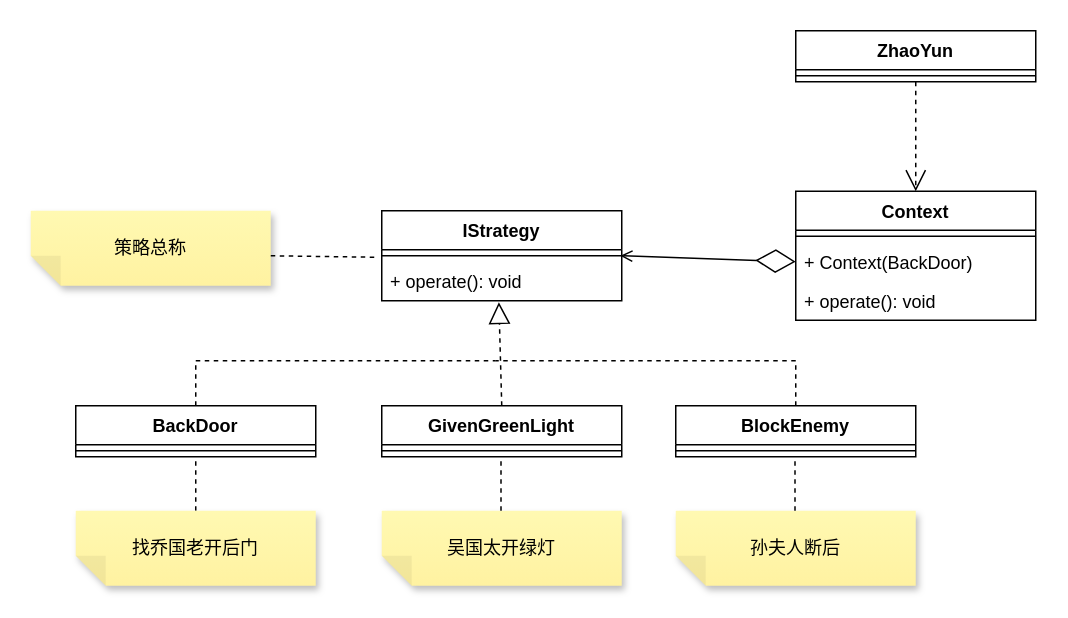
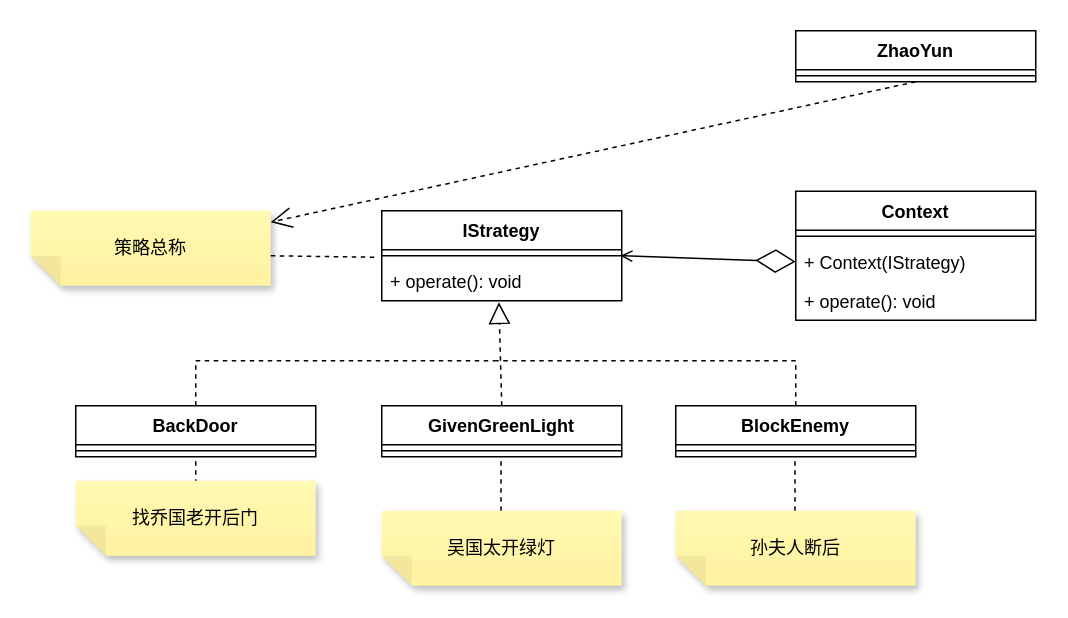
  <mxCell id="0" />
  <mxCell id="1" parent="0" />
  <mxCell id="2" value="IStrategy" style="swimlane;fontStyle=1;align=center;verticalAlign=top;childLayout=stackLayout;horizontal=1;startSize=26;horizontalStack=0;resizeParent=1;resizeParentMax=0;resizeLast=0;collapsible=1;marginBottom=0;whiteSpace=wrap;html=1;" vertex="1" parent="1"><mxGeometry x="254" y="140" width="160" height="60" as="geometry" /></mxCell>
  <mxCell id="3" value="" style="line;strokeWidth=1;fillColor=none;align=left;verticalAlign=middle;spacingTop=-1;spacingLeft=3;spacingRight=3;rotatable=0;labelPosition=right;points=[];portConstraint=eastwest;strokeColor=inherit;" vertex="1" parent="2"><mxGeometry y="26" width="160" height="8" as="geometry" /></mxCell>
  <mxCell id="4" value="+ operate(): void" style="text;strokeColor=none;fillColor=none;align=left;verticalAlign=top;spacingLeft=4;spacingRight=4;overflow=hidden;rotatable=0;points=[[0,0.5],[1,0.5]];portConstraint=eastwest;whiteSpace=wrap;html=1;" vertex="1" parent="2"><mxGeometry y="34" width="160" height="26" as="geometry" /></mxCell>
  <mxCell id="5" value="BackDoor" style="swimlane;fontStyle=1;align=center;verticalAlign=top;childLayout=stackLayout;horizontal=1;startSize=26;horizontalStack=0;resizeParent=1;resizeParentMax=0;resizeLast=0;collapsible=1;marginBottom=0;whiteSpace=wrap;html=1;" vertex="1" parent="1"><mxGeometry x="50" y="270" width="160" height="34" as="geometry" /></mxCell>
  <mxCell id="6" value="" style="endArrow=none;html=1;rounded=0;entryX=0.5;entryY=1;entryDx=0;entryDy=0;dashed=1;" edge="1" parent="5" target="5"><mxGeometry width="50" height="50" relative="1" as="geometry"><mxPoint x="80" y="70" as="sourcePoint" /><mxPoint x="130" y="20" as="targetPoint" /></mxGeometry></mxCell>
  <mxCell id="7" value="" style="line;strokeWidth=1;fillColor=none;align=left;verticalAlign=middle;spacingTop=-1;spacingLeft=3;spacingRight=3;rotatable=0;labelPosition=right;points=[];portConstraint=eastwest;strokeColor=inherit;" vertex="1" parent="5"><mxGeometry y="26" width="160" height="8" as="geometry" /></mxCell>
  <mxCell id="8" value="GivenGreenLight" style="swimlane;fontStyle=1;align=center;verticalAlign=top;childLayout=stackLayout;horizontal=1;startSize=26;horizontalStack=0;resizeParent=1;resizeParentMax=0;resizeLast=0;collapsible=1;marginBottom=0;whiteSpace=wrap;html=1;" vertex="1" parent="1"><mxGeometry x="254" y="270" width="160" height="34" as="geometry" /></mxCell>
  <mxCell id="9" value="" style="line;strokeWidth=1;fillColor=none;align=left;verticalAlign=middle;spacingTop=-1;spacingLeft=3;spacingRight=3;rotatable=0;labelPosition=right;points=[];portConstraint=eastwest;strokeColor=inherit;" vertex="1" parent="8"><mxGeometry y="26" width="160" height="8" as="geometry" /></mxCell>
  <mxCell id="10" value="BlockEnemy" style="swimlane;fontStyle=1;align=center;verticalAlign=top;childLayout=stackLayout;horizontal=1;startSize=26;horizontalStack=0;resizeParent=1;resizeParentMax=0;resizeLast=0;collapsible=1;marginBottom=0;whiteSpace=wrap;html=1;" vertex="1" parent="1"><mxGeometry x="450" y="270" width="160" height="34" as="geometry" /></mxCell>
  <mxCell id="11" value="" style="line;strokeWidth=1;fillColor=none;align=left;verticalAlign=middle;spacingTop=-1;spacingLeft=3;spacingRight=3;rotatable=0;labelPosition=right;points=[];portConstraint=eastwest;strokeColor=inherit;" vertex="1" parent="10"><mxGeometry y="26" width="160" height="8" as="geometry" /></mxCell>
  <mxCell id="12" value="" style="endArrow=block;dashed=1;endFill=0;endSize=12;html=1;rounded=0;exitX=0.5;exitY=0;exitDx=0;exitDy=0;entryX=0.488;entryY=1.038;entryDx=0;entryDy=0;entryPerimeter=0;" edge="1" parent="1" source="8" target="4"><mxGeometry width="160" relative="1" as="geometry"><mxPoint x="170" y="190" as="sourcePoint" /><mxPoint x="340" y="190" as="targetPoint" /></mxGeometry></mxCell>
  <mxCell id="13" value="" style="endArrow=none;html=1;rounded=0;exitX=0.5;exitY=0;exitDx=0;exitDy=0;dashed=1;" edge="1" parent="1" source="5"><mxGeometry width="50" height="50" relative="1" as="geometry"><mxPoint x="230" y="210" as="sourcePoint" /><mxPoint x="330" y="240" as="targetPoint" /><Array as="points"><mxPoint x="130" y="240" /></Array></mxGeometry></mxCell>
  <mxCell id="14" value="" style="endArrow=none;html=1;rounded=0;exitX=0.5;exitY=0;exitDx=0;exitDy=0;dashed=1;" edge="1" parent="1" source="10"><mxGeometry width="50" height="50" relative="1" as="geometry"><mxPoint x="230" y="210" as="sourcePoint" /><mxPoint x="330" y="240" as="targetPoint" /><Array as="points"><mxPoint x="530" y="240" /></Array></mxGeometry></mxCell>
- <mxCell id="15" value="找乔国老开后门" style="shape=note;whiteSpace=wrap;html=1;backgroundOutline=1;fontColor=#000000;darkOpacity=0.05;fillColor=#FFF9B2;strokeColor=none;fillStyle=solid;direction=west;gradientDirection=north;gradientColor=#FFF2A1;shadow=1;size=20;pointerEvents=1;" vertex="1" parent="1"><mxGeometry x="50" y="340" width="160" height="50" as="geometry" /></mxCell>
+ <mxCell id="15" value="找乔国老开后门" style="shape=note;whiteSpace=wrap;html=1;backgroundOutline=1;fontColor=#000000;darkOpacity=0.05;fillColor=#FFF9B2;strokeColor=none;fillStyle=solid;direction=west;gradientDirection=north;gradientColor=#FFF2A1;shadow=1;size=20;pointerEvents=1;" vertex="1" parent="1"><mxGeometry x="50" y="320" width="160" height="50" as="geometry" /></mxCell>
  <mxCell id="16" value="吴国太开绿灯" style="shape=note;whiteSpace=wrap;html=1;backgroundOutline=1;fontColor=#000000;darkOpacity=0.05;fillColor=#FFF9B2;strokeColor=none;fillStyle=solid;direction=west;gradientDirection=north;gradientColor=#FFF2A1;shadow=1;size=20;pointerEvents=1;" vertex="1" parent="1"><mxGeometry x="254" y="340" width="160" height="50" as="geometry" /></mxCell>
  <mxCell id="17" value="孙夫人断后" style="shape=note;whiteSpace=wrap;html=1;backgroundOutline=1;fontColor=#000000;darkOpacity=0.05;fillColor=#FFF9B2;strokeColor=none;fillStyle=solid;direction=west;gradientDirection=north;gradientColor=#FFF2A1;shadow=1;size=20;pointerEvents=1;" vertex="1" parent="1"><mxGeometry x="450" y="340" width="160" height="50" as="geometry" /></mxCell>
  <mxCell id="18" value="策略总称" style="shape=note;whiteSpace=wrap;html=1;backgroundOutline=1;fontColor=#000000;darkOpacity=0.05;fillColor=#FFF9B2;strokeColor=none;fillStyle=solid;direction=west;gradientDirection=north;gradientColor=#FFF2A1;shadow=1;size=20;pointerEvents=1;" vertex="1" parent="1"><mxGeometry x="20" y="140" width="160" height="50" as="geometry" /></mxCell>
  <mxCell id="19" value="" style="endArrow=none;html=1;rounded=0;entryX=-0.019;entryY=-0.115;entryDx=0;entryDy=0;entryPerimeter=0;dashed=1;" edge="1" parent="1" target="4"><mxGeometry width="50" height="50" relative="1" as="geometry"><mxPoint x="180" y="170" as="sourcePoint" /><mxPoint x="230" y="120" as="targetPoint" /></mxGeometry></mxCell>
  <mxCell id="20" value="" style="endArrow=none;html=1;rounded=0;entryX=0.5;entryY=1;entryDx=0;entryDy=0;dashed=1;" edge="1" parent="1"><mxGeometry width="50" height="50" relative="1" as="geometry"><mxPoint x="333.5" y="340" as="sourcePoint" /><mxPoint x="333.5" y="304" as="targetPoint" /></mxGeometry></mxCell>
  <mxCell id="21" value="" style="endArrow=none;html=1;rounded=0;entryX=0.5;entryY=1;entryDx=0;entryDy=0;dashed=1;" edge="1" parent="1"><mxGeometry width="50" height="50" relative="1" as="geometry"><mxPoint x="529.5" y="340" as="sourcePoint" /><mxPoint x="529.5" y="304" as="targetPoint" /></mxGeometry></mxCell>
  <mxCell id="22" value="Context" style="swimlane;fontStyle=1;align=center;verticalAlign=top;childLayout=stackLayout;horizontal=1;startSize=26;horizontalStack=0;resizeParent=1;resizeParentMax=0;resizeLast=0;collapsible=1;marginBottom=0;whiteSpace=wrap;html=1;" vertex="1" parent="1"><mxGeometry x="530" y="127" width="160" height="86" as="geometry" /></mxCell>
  <mxCell id="23" value="" style="line;strokeWidth=1;fillColor=none;align=left;verticalAlign=middle;spacingTop=-1;spacingLeft=3;spacingRight=3;rotatable=0;labelPosition=right;points=[];portConstraint=eastwest;strokeColor=inherit;" vertex="1" parent="22"><mxGeometry y="26" width="160" height="8" as="geometry" /></mxCell>
- <mxCell id="24" value="+ Context(BackDoor)&lt;div&gt;&lt;br&gt;&lt;/div&gt;" style="text;strokeColor=none;fillColor=none;align=left;verticalAlign=top;spacingLeft=4;spacingRight=4;overflow=hidden;rotatable=0;points=[[0,0.5],[1,0.5]];portConstraint=eastwest;whiteSpace=wrap;html=1;" vertex="1" parent="22"><mxGeometry y="34" width="160" height="26" as="geometry" /></mxCell>
+ <mxCell id="24" value="+ Context(IStrategy)&lt;div&gt;&lt;br&gt;&lt;/div&gt;" style="text;strokeColor=none;fillColor=none;align=left;verticalAlign=top;spacingLeft=4;spacingRight=4;overflow=hidden;rotatable=0;points=[[0,0.5],[1,0.5]];portConstraint=eastwest;whiteSpace=wrap;html=1;" vertex="1" parent="22"><mxGeometry y="34" width="160" height="26" as="geometry" /></mxCell>
  <mxCell id="25" value="+ operate(): void&lt;div&gt;&lt;br&gt;&lt;/div&gt;" style="text;strokeColor=none;fillColor=none;align=left;verticalAlign=top;spacingLeft=4;spacingRight=4;overflow=hidden;rotatable=0;points=[[0,0.5],[1,0.5]];portConstraint=eastwest;whiteSpace=wrap;html=1;" vertex="1" parent="22"><mxGeometry y="60" width="160" height="26" as="geometry" /></mxCell>
  <mxCell id="26" value="" style="endArrow=diamondThin;endFill=0;endSize=24;html=1;rounded=0;startArrow=open;startFill=0;entryX=0;entryY=0.5;entryDx=0;entryDy=0;exitX=0.994;exitY=0.5;exitDx=0;exitDy=0;exitPerimeter=0;" edge="1" parent="1" source="3" target="24"><mxGeometry width="160" relative="1" as="geometry"><mxPoint x="420" y="170" as="sourcePoint" /><mxPoint x="580" y="170" as="targetPoint" /></mxGeometry></mxCell>
  <mxCell id="27" value="ZhaoYun" style="swimlane;fontStyle=1;align=center;verticalAlign=top;childLayout=stackLayout;horizontal=1;startSize=26;horizontalStack=0;resizeParent=1;resizeParentMax=0;resizeLast=0;collapsible=1;marginBottom=0;whiteSpace=wrap;html=1;" vertex="1" parent="1"><mxGeometry x="530" y="20" width="160" height="34" as="geometry" /></mxCell>
  <mxCell id="28" value="" style="line;strokeWidth=1;fillColor=none;align=left;verticalAlign=middle;spacingTop=-1;spacingLeft=3;spacingRight=3;rotatable=0;labelPosition=right;points=[];portConstraint=eastwest;strokeColor=inherit;" vertex="1" parent="27"><mxGeometry y="26" width="160" height="8" as="geometry" /></mxCell>
- <mxCell id="29" value="" style="endArrow=open;endSize=12;dashed=1;html=1;rounded=0;exitX=0.5;exitY=1;exitDx=0;exitDy=0;entryX=0.5;entryY=0;entryDx=0;entryDy=0;" edge="1" parent="1" source="27" target="22"><mxGeometry width="160" relative="1" as="geometry"><mxPoint x="640.96" y="280" as="sourcePoint" /><mxPoint x="509.96" y="281" as="targetPoint" /></mxGeometry></mxCell>
+ <mxCell id="29" value="" style="endArrow=open;endSize=12;dashed=1;html=1;rounded=0;exitX=0.5;exitY=1;exitDx=0;exitDy=0;" edge="1" parent="1" source="27" target="18"><mxGeometry width="160" relative="1" as="geometry"><mxPoint x="640.96" y="280" as="sourcePoint" /><mxPoint x="509.96" y="281" as="targetPoint" /></mxGeometry></mxCell>
